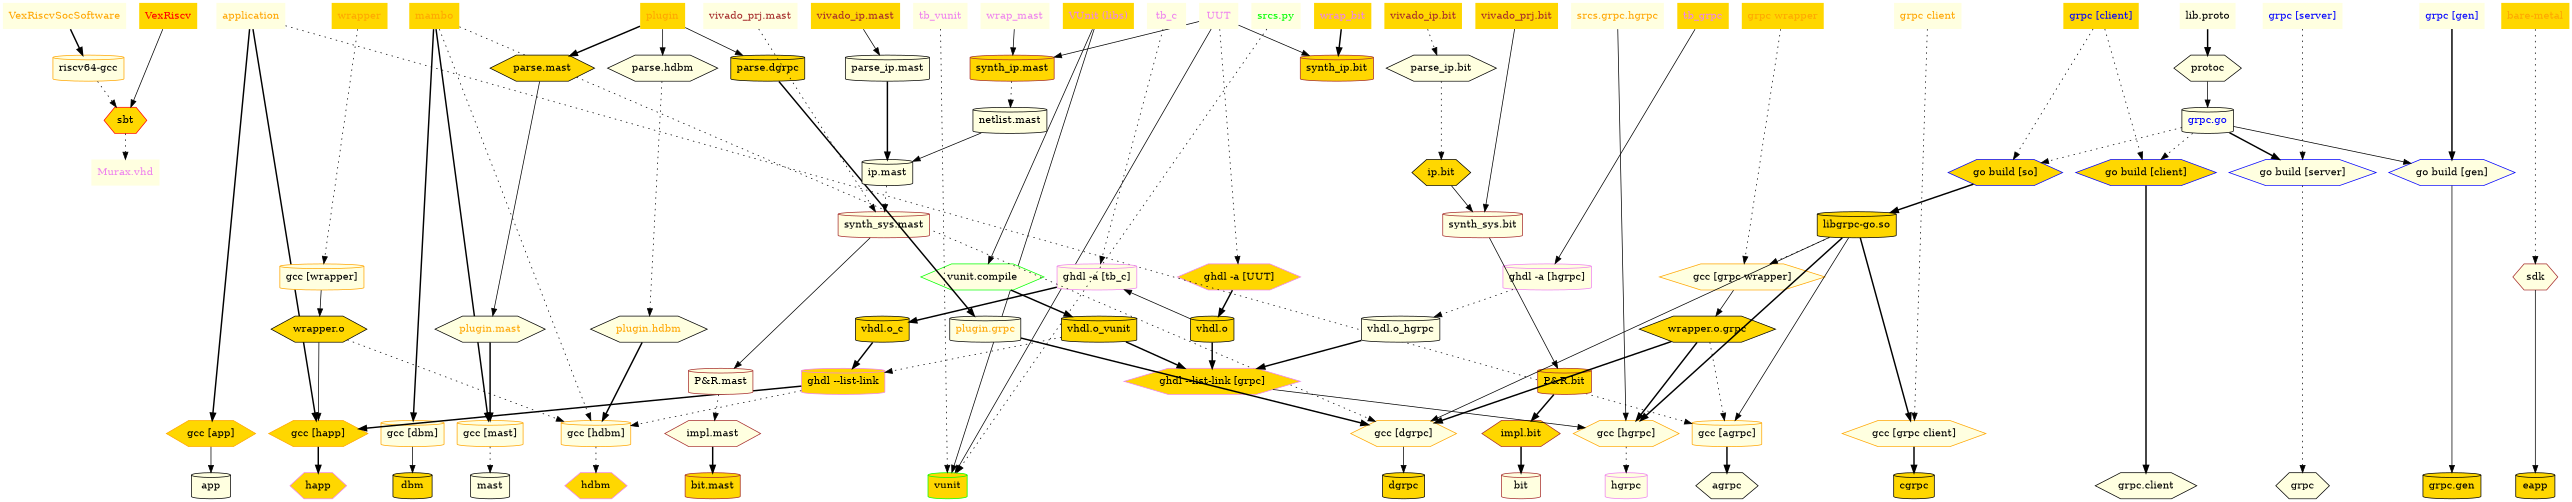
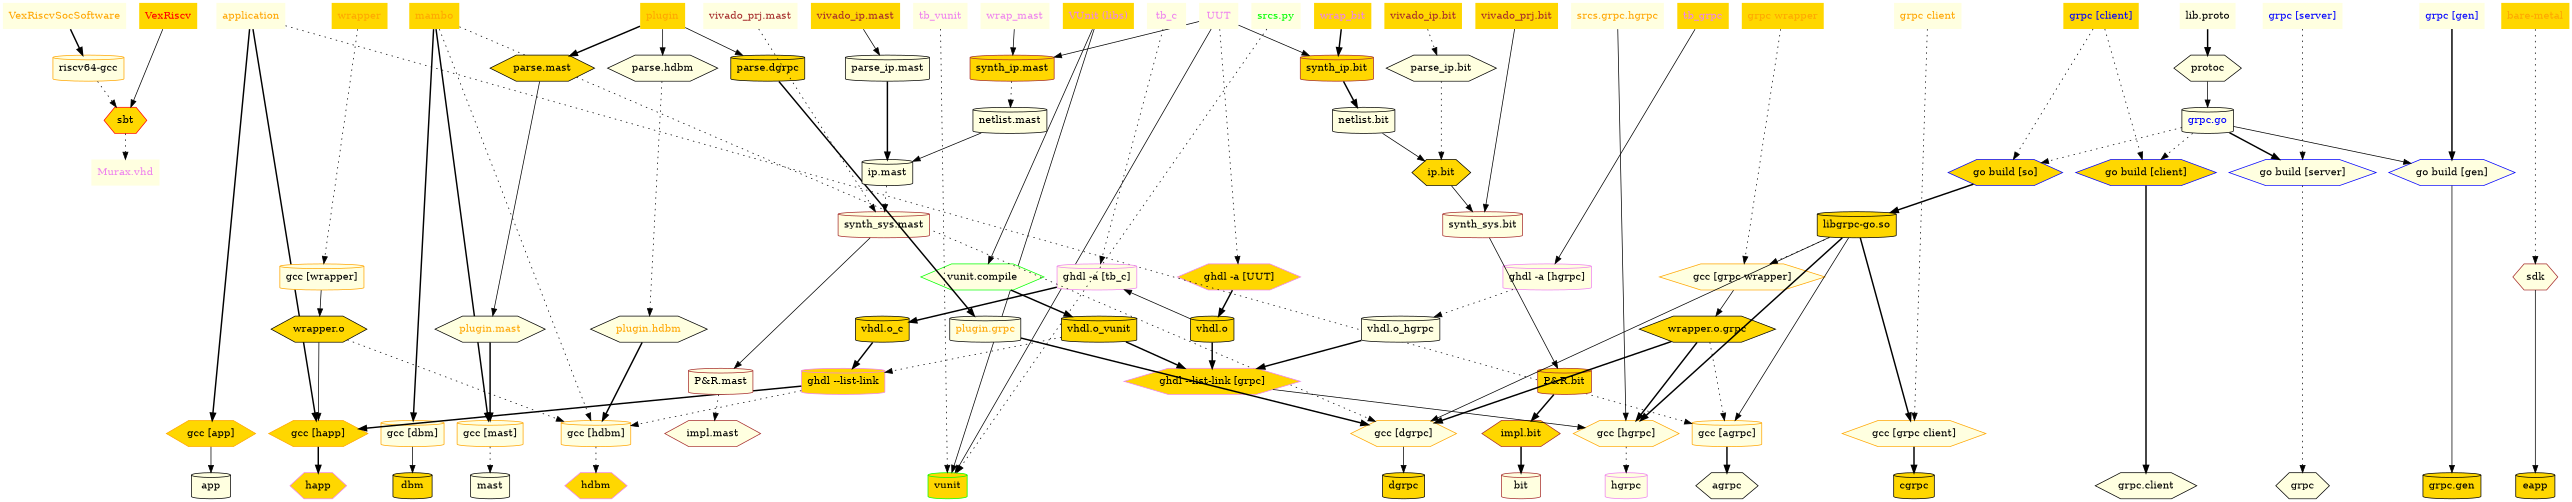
  digraph {
    splines=line
    node [fillcolor=lightyellow shape=cylinder style=filled]
    edge [style=bold]
    VexRiscvSocSoftware [fontcolor=orange shape=plaintext]
    VexRiscv [fillcolor=gold fontcolor=red shape=plaintext]
    UUT [fontcolor=violet shape=plaintext]
    application [fontcolor=orange shape=plaintext]
    wrapper [fillcolor=gold fontcolor=orange shape=plaintext]
    tb_c [fontcolor=violet shape=plaintext]
    "VUnit (libs)" [fillcolor=gold fontcolor=violet shape=plaintext]
    "srcs.py" [fontcolor=green shape=plaintext]
    tb_vunit [fontcolor=violet shape=plaintext]
    mambo [fillcolor=gold fontcolor=orange shape=plaintext]
    plugin [fillcolor=gold fontcolor=orange shape=plaintext]
    "srcs.grpc.hgrpc" [fontcolor=orange shape=plaintext]
    tb_grpc [fillcolor=gold fontcolor=violet shape=plaintext]
    "grpc wrapper" [fillcolor=gold fontcolor=orange shape=plaintext]
    "grpc [client]" [fillcolor=gold fontcolor=blue shape=plaintext]
    "grpc [server]" [fontcolor=blue shape=plaintext]
    "lib.proto" [shape=plaintext]
    "grpc [gen]" [fontcolor=blue shape=plaintext]
    "grpc client" [fontcolor=orange shape=plaintext]
    wrap_mast [fontcolor=violet shape=plaintext]
    "vivado_prj.mast" [fontcolor=brown shape=plaintext]
    "vivado_ip.mast" [fillcolor=gold fontcolor=brown shape=plaintext]
    "vivado_prj.bit" [fillcolor=gold fontcolor=brown shape=plaintext]
    "vivado_ip.bit" [fillcolor=gold fontcolor=brown shape=plaintext]
    wrap_bit [fillcolor=gold fontcolor=violet shape=plaintext]
    "bare-metal" [fillcolor=gold fontcolor=orange shape=plaintext]
    "gcc [app]" [color=orange fillcolor=gold shape=hexagon]
    "gcc [happ]" [color=orange fillcolor=gold shape=hexagon]
    "gcc [agrpc]" [color=orange]
    "gcc [hdbm]" [color=orange]
    "gcc [dbm]" [color=orange]
    "gcc [dgrpc]" [color=orange shape=hexagon]
    "gcc [hgrpc]" [color=orange shape=hexagon]
    "gcc [grpc client]" [color=orange shape=hexagon]
    "gcc [mast]" [color=orange]
    "impl.mast" [color=brown shape=hexagon]
    "impl.bit" [color=brown fillcolor=gold shape=hexagon]
    app
    happ [color=violet fillcolor=gold shape=hexagon]
    vunit [color=green fillcolor=gold]
    dbm [fillcolor=gold]
    hdbm [color=violet fillcolor=gold shape=hexagon]
    hgrpc [color=violet]
    agrpc [shape=hexagon]
    grpc [shape=hexagon]
    "grpc.client" [shape=hexagon]
    "grpc.gen" [fillcolor=gold]
    cgrpc [fillcolor=gold]
    dgrpc [fillcolor=gold]
-   "bit.mast" [color=brown fillcolor=gold]
    bit [color=brown]
    eapp [fillcolor=gold]
    "go build [so]" [color=blue fillcolor=gold shape=hexagon]
    "go build [server]" [color=blue shape=hexagon]
    "go build [client]" [color=blue fillcolor=gold shape=hexagon]
    "go build [gen]" [color=blue shape=hexagon]
    "ghdl -a [UUT]" [color=violet fillcolor=gold shape=hexagon]
    "gcc [wrapper]" [color=orange]
    "ghdl -a [tb_c]" [color=violet]
    "vunit.compile" [color=green shape=hexagon]
    "ghdl -a [hgrpc]" [color=violet]
    "gcc [grpc wrapper]" [color=orange shape=hexagon]
    "ghdl --list-link" [color=violet fillcolor=gold]
    "ghdl --list-link [grpc]" [color=violet fillcolor=gold shape=hexagon]
    "P&R.mast" [color=brown]
    "P&R.bit" [color=brown fillcolor=gold]
    "vhdl.o" [fillcolor=gold]
    "wrapper.o" [fillcolor=gold shape=hexagon]
    "vhdl.o_c" [fillcolor=gold]
    "vhdl.o_vunit" [fillcolor=gold]
    "wrapper.o.grpc" [fillcolor=gold shape=hexagon]
    "vhdl.o_hgrpc"
    "parse.hdbm" [shape=hexagon]
    "parse.dgrpc" [fillcolor=gold]
    "parse.mast" [fillcolor=gold shape=hexagon]
    "parse_ip.mast"
    "parse_ip.bit" [shape=hexagon]
    "plugin.hdbm" [fontcolor=orange shape=hexagon]
    "plugin.grpc" [fontcolor=orange]
    "plugin.mast" [fontcolor=orange shape=hexagon]
    "riscv64-gcc" [color=orange]
    sbt [color=red fillcolor=gold shape=hexagon]
    "synth_ip.mast" [color=brown fillcolor=gold]
    "synth_ip.bit" [color=brown fillcolor=gold]
    protoc [shape=hexagon]
    "synth_sys.mast" [color=brown]
    "synth_sys.bit" [color=brown]
    sdk [color=brown shape=hexagon]
    mast
    "libgrpc-go.so" [fillcolor=gold]
    "ip.mast"
    "ip.bit" [fillcolor=gold shape=hexagon]
    "Murax.vhd" [fontcolor=violet shape=plaintext]
    "netlist.mast"
+   "netlist.bit"
    "grpc.go" [fontcolor=blue]
    subgraph sub_1 {
      rank=same
      VexRiscvSocSoftware
      VexRiscv
      UUT
      application
      wrapper
      tb_c
      "VUnit (libs)"
      "srcs.py"
      tb_vunit
      mambo
      plugin
      "srcs.grpc.hgrpc"
      tb_grpc
      "grpc wrapper"
      "grpc [client]"
      "grpc [server]"
      "lib.proto"
      "grpc [gen]"
      "grpc client"
      wrap_mast
      "vivado_prj.mast"
      "vivado_ip.mast"
      "vivado_prj.bit"
      "vivado_ip.bit"
      wrap_bit
      "bare-metal"
    }
    subgraph sub_2 {
      rank=same
      "gcc [app]"
      "gcc [happ]"
      "gcc [agrpc]"
      "gcc [hdbm]"
      "gcc [dbm]"
      "gcc [dgrpc]"
      "gcc [hgrpc]"
      "gcc [grpc client]"
      "gcc [mast]"
      "impl.mast"
      "impl.bit"
    }
    subgraph sub_3 {
      rank=same
      app
      happ
      vunit
      dbm
      hdbm
      hgrpc
      agrpc
      grpc
      "grpc.client"
      "grpc.gen"
      cgrpc
      dgrpc
-     "bit.mast"
      bit
      eapp
    }
    subgraph sub_4 {
      rank=same
      "go build [so]"
      "go build [server]"
      "go build [client]"
      "go build [gen]"
    }
    subgraph sub_5 {
      rank=same
      "ghdl -a [UUT]"
      "gcc [wrapper]"
      "ghdl -a [tb_c]"
      "vunit.compile"
      "ghdl -a [hgrpc]"
      "gcc [grpc wrapper]"
    }
    subgraph sub_6 {
      rank=same
      "ghdl --list-link"
      "ghdl --list-link [grpc]"
      "P&R.mast"
      "P&R.bit"
    }
    subgraph sub_7 {
      rank=same
      "vhdl.o"
      "wrapper.o"
      "vhdl.o_c"
      "vhdl.o_vunit"
      "wrapper.o.grpc"
      "vhdl.o_hgrpc"
    }
    subgraph sub_8 {
      rank=same
      "parse.hdbm"
      "parse.dgrpc"
      "parse.mast"
      "parse_ip.mast"
      "parse_ip.bit"
    }
    subgraph sub_9 {
      rank=same
      "plugin.hdbm"
      "plugin.grpc"
      "plugin.mast"
    }
    VexRiscvSocSoftware -> "riscv64-gcc"
    VexRiscv -> sbt [style=solid]
    UUT -> vunit [style=solid]
    UUT -> "ghdl -a [UUT]" [style=dotted]
    UUT -> "synth_ip.mast" [style=solid]
    UUT -> "synth_ip.bit" [style=solid]
    application -> "gcc [app]"
    application -> "gcc [happ]"
    application -> "gcc [agrpc]" [style=dotted]
    wrapper -> "gcc [wrapper]" [style=dotted]
    tb_c -> "ghdl -a [tb_c]" [style=dotted]
    "VUnit (libs)" -> vunit [style=solid]
    "VUnit (libs)" -> "vunit.compile" [style=solid]
    "srcs.py" -> vunit [style=dotted]
    tb_vunit -> vunit [style=dotted]
    mambo -> "gcc [hdbm]" [style=dotted]
    mambo -> "gcc [dbm]"
    mambo -> "gcc [dgrpc]" [style=dotted]
    mambo -> "gcc [mast]"
    plugin -> "parse.hdbm" [style=solid]
    plugin -> "parse.dgrpc" [style=solid]
    plugin -> "parse.mast"
    "srcs.grpc.hgrpc" -> "gcc [hgrpc]" [style=solid]
    tb_grpc -> "ghdl -a [hgrpc]" [style=solid]
    "grpc wrapper" -> "gcc [grpc wrapper]" [style=dotted]
    "grpc [client]" -> "go build [so]" [style=dotted]
    "grpc [client]" -> "go build [client]" [style=dotted]
    "grpc [server]" -> "go build [server]" [style=dotted]
    "lib.proto" -> protoc
    "grpc [gen]" -> "go build [gen]"
    "grpc client" -> "gcc [grpc client]" [style=dotted]
    wrap_mast -> "synth_ip.mast" [style=solid]
    "vivado_prj.mast" -> "synth_sys.mast" [style=dotted]
    "vivado_ip.mast" -> "parse_ip.mast" [style=solid]
    "vivado_prj.bit" -> "synth_sys.bit" [style=solid]
    "vivado_ip.bit" -> "parse_ip.bit" [style=dotted]
    wrap_bit -> "synth_ip.bit"
    "bare-metal" -> sdk [style=dotted]
    "gcc [app]" -> app [style=solid]
    "gcc [happ]" -> happ
    "gcc [agrpc]" -> agrpc
    "gcc [hdbm]" -> hdbm [style=dotted]
    "gcc [dbm]" -> dbm [style=solid]
    "gcc [dgrpc]" -> dgrpc [style=solid]
    "gcc [hgrpc]" -> hgrpc [style=dotted]
    "gcc [grpc client]" -> cgrpc
    "gcc [mast]" -> mast [style=dotted]
-   "impl.mast" -> "bit.mast"
    "impl.bit" -> bit
    "go build [so]" -> "libgrpc-go.so"
    "go build [server]" -> grpc [style=dotted]
    "go build [client]" -> "grpc.client"
    "go build [gen]" -> "grpc.gen" [style=solid]
    "ghdl -a [UUT]" -> "vhdl.o"
    "gcc [wrapper]" -> "wrapper.o" [style=solid]
    "ghdl -a [tb_c]" -> "vhdl.o_c"
    "vunit.compile" -> "vhdl.o_vunit"
    "ghdl -a [hgrpc]" -> "vhdl.o_hgrpc" [style=dotted]
    "gcc [grpc wrapper]" -> "wrapper.o.grpc" [style=solid]
    "ghdl --list-link" -> "gcc [happ]"
    "ghdl --list-link" -> "gcc [hdbm]" [style=dotted]
    "ghdl --list-link [grpc]" -> "gcc [hgrpc]" [style=solid]
    "P&R.mast" -> "impl.mast" [style=dotted]
    "P&R.bit" -> "impl.bit"
    "vhdl.o" -> "ghdl -a [tb_c]" [style=solid]
    "vhdl.o" -> "ghdl --list-link [grpc]"
    "wrapper.o" -> "gcc [happ]" [style=solid]
    "wrapper.o" -> "gcc [hdbm]" [style=dotted]
    "vhdl.o_c" -> "ghdl --list-link"
    "vhdl.o_vunit" -> "ghdl --list-link" [style=dotted]
    "vhdl.o_vunit" -> "ghdl --list-link [grpc]"
    "wrapper.o.grpc" -> "gcc [agrpc]" [style=dotted]
    "wrapper.o.grpc" -> "gcc [dgrpc]"
    "wrapper.o.grpc" -> "gcc [hgrpc]"
    "vhdl.o_hgrpc" -> "ghdl --list-link [grpc]"
    "parse.hdbm" -> "plugin.hdbm" [style=dotted]
    "parse.dgrpc" -> "plugin.grpc"
    "parse.mast" -> "plugin.mast" [style=solid]
    "parse_ip.mast" -> "ip.mast"
    "parse_ip.bit" -> "ip.bit" [style=dotted]
    "plugin.hdbm" -> "gcc [hdbm]"
    "plugin.grpc" -> "gcc [dgrpc]"
    "plugin.mast" -> "gcc [mast]"
    "riscv64-gcc" -> sbt [style=dotted]
    sbt -> "Murax.vhd" [style=dotted]
    "synth_ip.mast" -> "netlist.mast" [style=dotted]
+   "synth_ip.bit" -> "netlist.bit"
    protoc -> "grpc.go" [style=solid]
    "synth_sys.mast" -> "P&R.mast" [style=solid]
    "synth_sys.bit" -> "P&R.bit" [style=solid]
    sdk -> eapp [style=solid]
    "libgrpc-go.so" -> "gcc [agrpc]" [style=solid]
    "libgrpc-go.so" -> "gcc [dgrpc]" [style=solid]
    "libgrpc-go.so" -> "gcc [hgrpc]"
    "libgrpc-go.so" -> "gcc [grpc client]"
    "libgrpc-go.so" -> "gcc [grpc wrapper]" [style=dotted]
    "ip.mast" -> "synth_sys.mast" [style=dotted]
    "ip.bit" -> "synth_sys.bit" [style=solid]
    "netlist.mast" -> "ip.mast" [style=solid]
+   "netlist.bit" -> "ip.bit" [style=solid]
    "grpc.go" -> "go build [so]" [style=dotted]
    "grpc.go" -> "go build [server]"
    "grpc.go" -> "go build [client]" [style=dotted]
    "grpc.go" -> "go build [gen]" [style=solid]
  }
